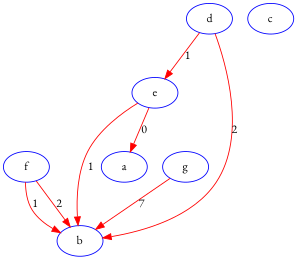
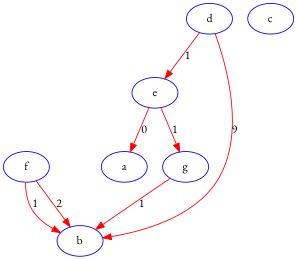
  digraph {
    fontname="EB Garamond"
    node [color=blue fontname="EB Garamond"]
    edge [color=red fontname="EB Garamond"]
    e
    b
    a
    f
    g
    d
    c
-   e -> b [label=1]
+   e -> g [label=1]
    e -> a [label=0]
    f -> b [label=1]
    f -> b [label=2]
-   g -> b [label=7]
+   g -> b [label=1]
    d -> e [label=1]
-   d -> b [label=2]
+   d -> b [label=9]
  }
